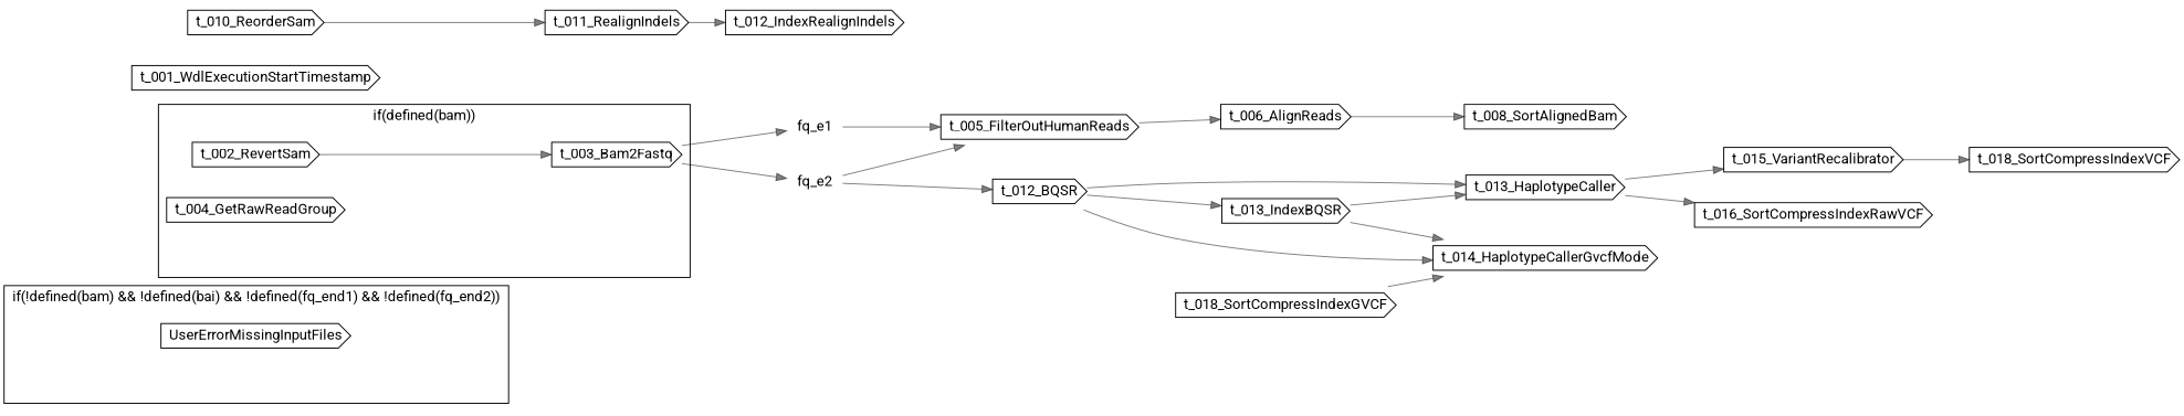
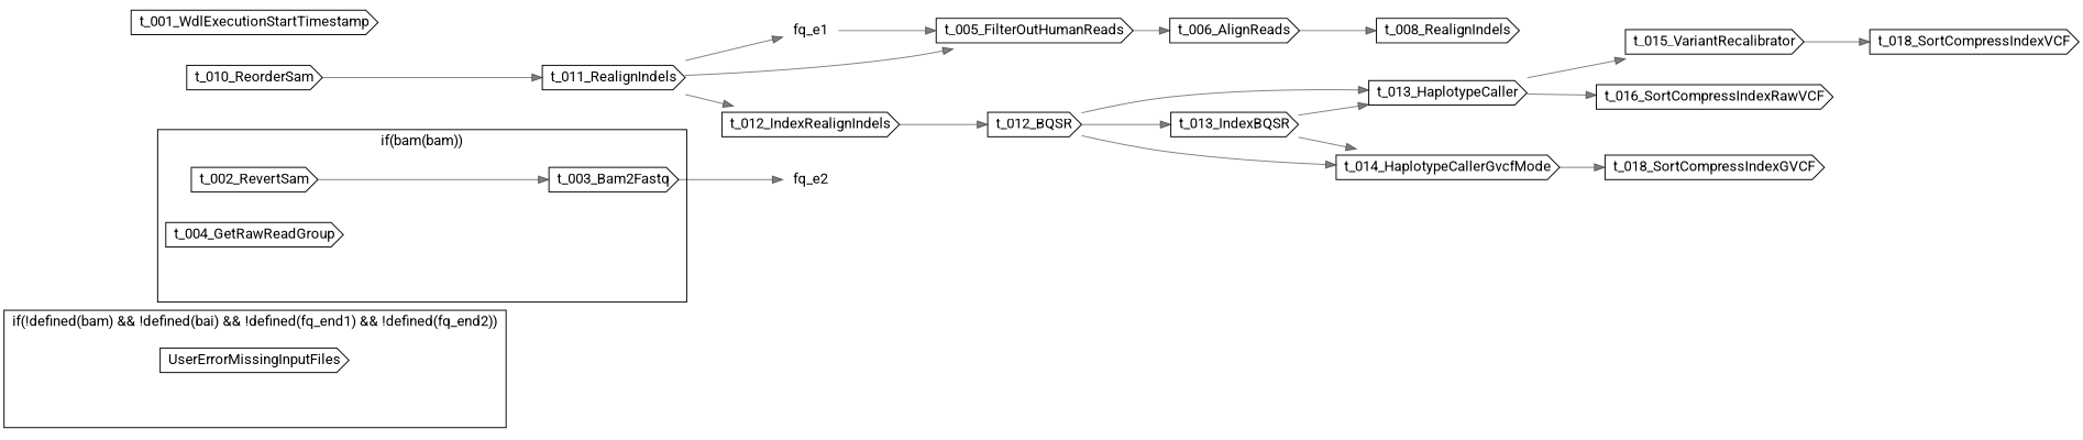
  digraph {
    compound=true
    fontname=Roboto
    rankdir=LR
    node [fontname=Roboto shape=cds]
    edge [color="#00000080" fontname=Roboto]
    n1 [label=UserErrorMissingInputFiles]
    "if-L35C5" [height=0 margin=0 style=invis width=0 shape=""]
    n3 [label=t_002_RevertSam]
    n4 [label=t_003_Bam2Fastq]
    n5 [label=t_004_GetRawReadGroup]
    "if-L49C5" [height=0 margin=0 style=invis width=0 shape=""]
    n7 [label=fq_e1 shape=plaintext]
    n8 [label=fq_e2 shape=plaintext]
    n9 [label=t_001_WdlExecutionStartTimestamp]
    n10 [label=t_005_FilterOutHumanReads]
    n11 [label=t_006_AlignReads]
-   n12 [label=t_008_SortAlignedBam]
+   n12 [label=t_008_RealignIndels]
    n13 [label=t_010_ReorderSam]
    n14 [label=t_011_RealignIndels]
    n15 [label=t_012_IndexRealignIndels]
    n16 [label=t_012_BQSR]
    n17 [label=t_013_IndexBQSR]
    n18 [label=t_013_HaplotypeCaller]
    n19 [label=t_014_HaplotypeCallerGvcfMode]
    n20 [label=t_015_VariantRecalibrator]
    n21 [label=t_016_SortCompressIndexRawVCF]
    n22 [label=t_018_SortCompressIndexGVCF]
    n23 [label=t_018_SortCompressIndexVCF]
    subgraph cluster_1 {
      label="if(!defined(bam) && !defined(bai) && !defined(fq_end1) && !defined(fq_end2))"
      rank=same
      n1
      "if-L35C5"
    }
    subgraph cluster_2 {
-     label="if(defined(bam))"
+     label="if(bam(bam))"
      rank=same
      n3
      n4
      n5
      "if-L49C5"
    }
    n3 -> n4
-   n4 -> n7
+   n14 -> n7
    n4 -> n8
    n7 -> n10
-   n8 -> n10
+   n14 -> n10
    n10 -> n11
    n11 -> n12
    n13 -> n14
    n14 -> n15
-   n8 -> n16
+   n15 -> n16
    n16 -> n17
    n16 -> n18
    n16 -> n19
    n17 -> n18
    n17 -> n19
    n18 -> n20
    n18 -> n21
-   n22 -> n19
+   n19 -> n22
    n20 -> n23
  }
